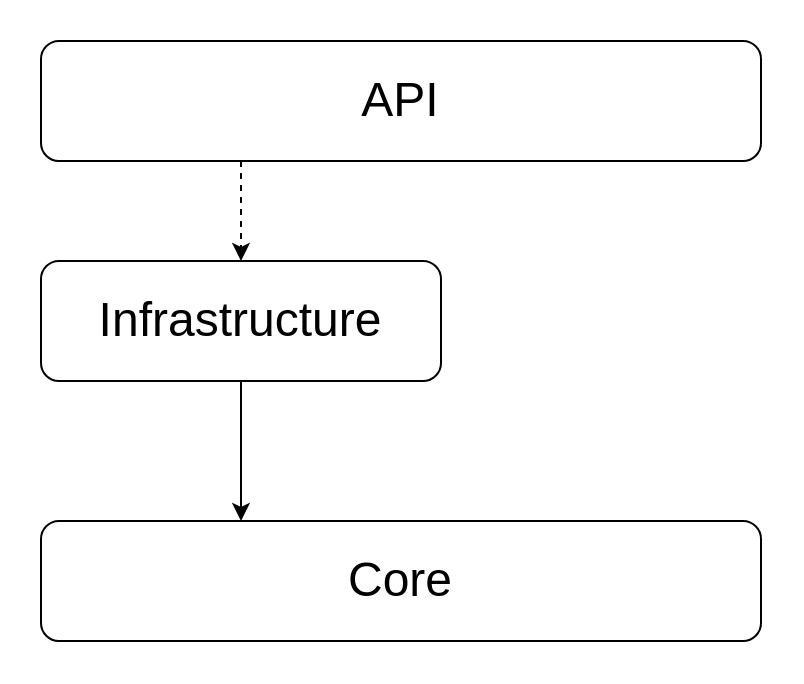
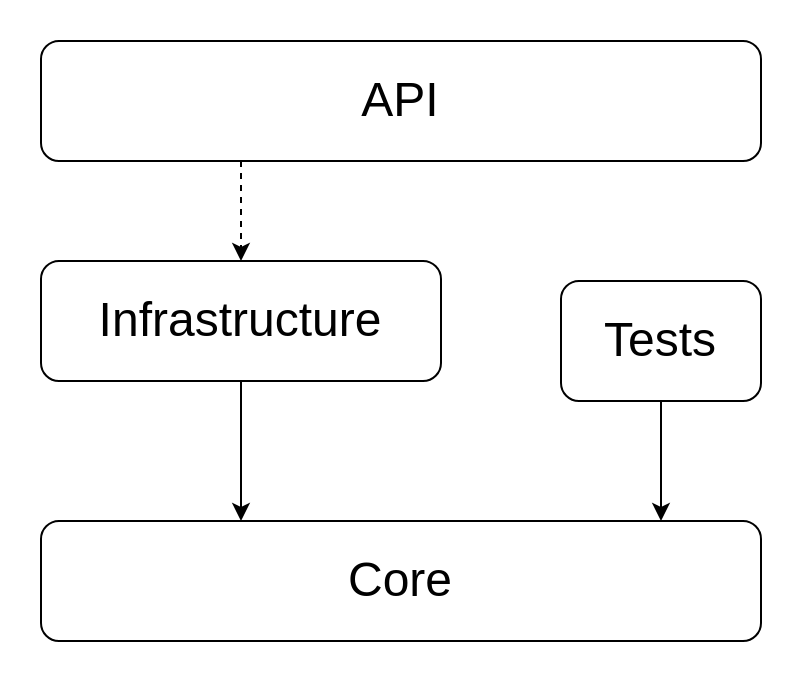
  <mxCell id="0" />
  <mxCell id="1" parent="0" />
  <mxCell id="2" style="edgeStyle=orthogonalEdgeStyle;rounded=0;orthogonalLoop=1;jettySize=auto;html=1;fontSize=24;dashed=1;" edge="1" parent="1" source="3" target="8"><mxGeometry relative="1" as="geometry"><Array as="points"><mxPoint x="120" y="110" /><mxPoint x="120" y="110" /></Array></mxGeometry></mxCell>
  <mxCell id="3" value="&lt;div style=&quot;font-size: 24px;&quot;&gt;API&lt;/div&gt;" style="rounded=1;whiteSpace=wrap;html=1;fontSize=24;" vertex="1" parent="1"><mxGeometry x="20" y="20" width="360" height="60" as="geometry" /></mxCell>
+ <mxCell id="4" style="edgeStyle=orthogonalEdgeStyle;rounded=0;orthogonalLoop=1;jettySize=auto;html=1;fontSize=24;" edge="1" parent="1" source="5" target="6"><mxGeometry relative="1" as="geometry"><Array as="points"><mxPoint x="330" y="240" /><mxPoint x="330" y="240" /></Array></mxGeometry></mxCell>
+ <mxCell id="5" value="Tests" style="rounded=1;whiteSpace=wrap;html=1;fontSize=24;" vertex="1" parent="1"><mxGeometry x="280" y="140" width="100" height="60" as="geometry" /></mxCell>
  <mxCell id="6" value="Core" style="rounded=1;whiteSpace=wrap;html=1;fontSize=24;" vertex="1" parent="1"><mxGeometry x="20" y="260" width="360" height="60" as="geometry" /></mxCell>
  <mxCell id="7" style="edgeStyle=orthogonalEdgeStyle;rounded=0;orthogonalLoop=1;jettySize=auto;html=1;fontSize=24;" edge="1" parent="1" source="8" target="6"><mxGeometry relative="1" as="geometry"><Array as="points"><mxPoint x="120" y="230" /><mxPoint x="120" y="230" /></Array></mxGeometry></mxCell>
  <mxCell id="8" value="Infrastructure" style="rounded=1;whiteSpace=wrap;html=1;fontSize=24;" vertex="1" parent="1"><mxGeometry x="20" y="130" width="200" height="60" as="geometry" /></mxCell>
